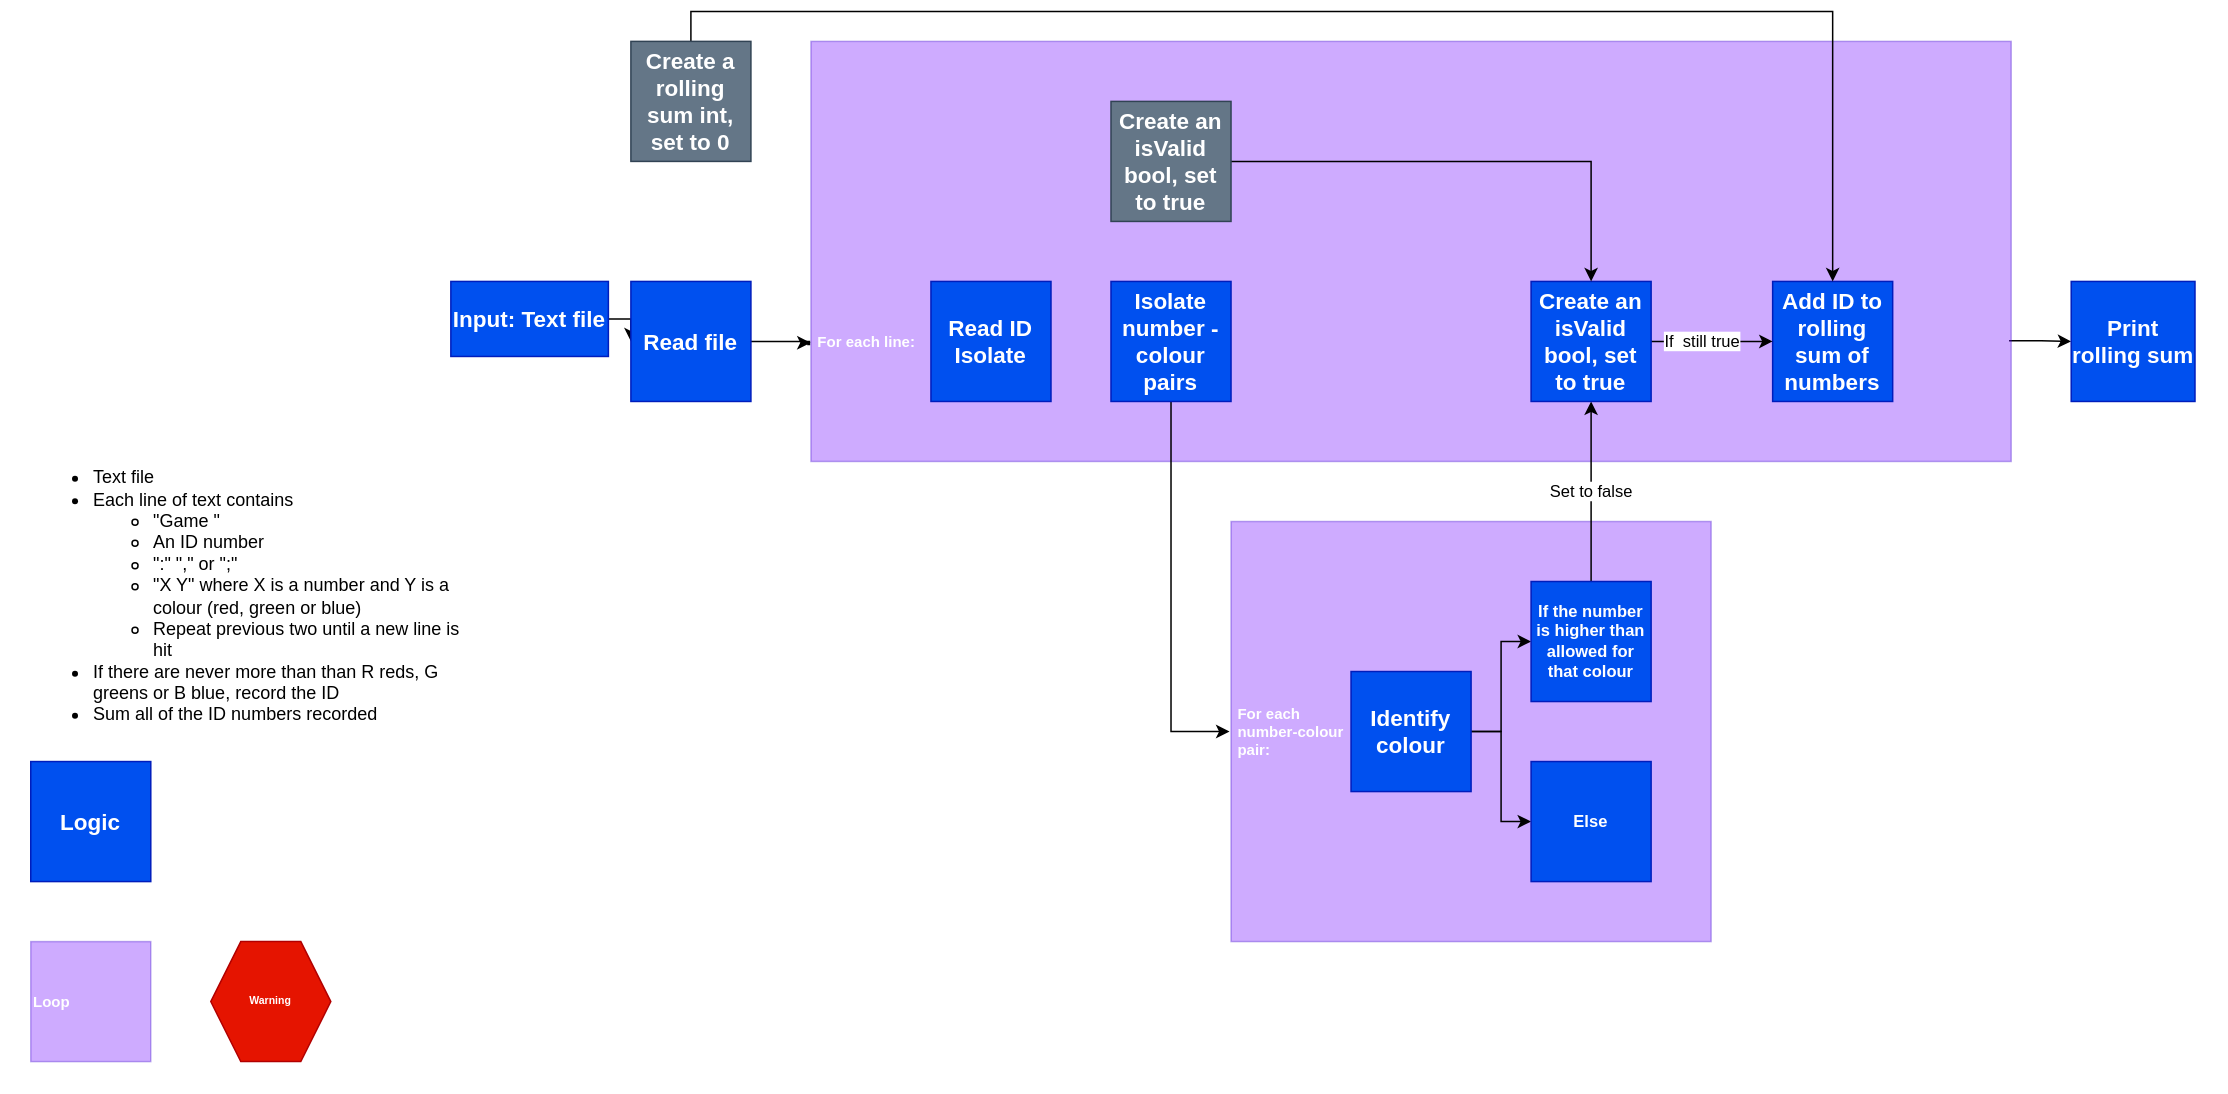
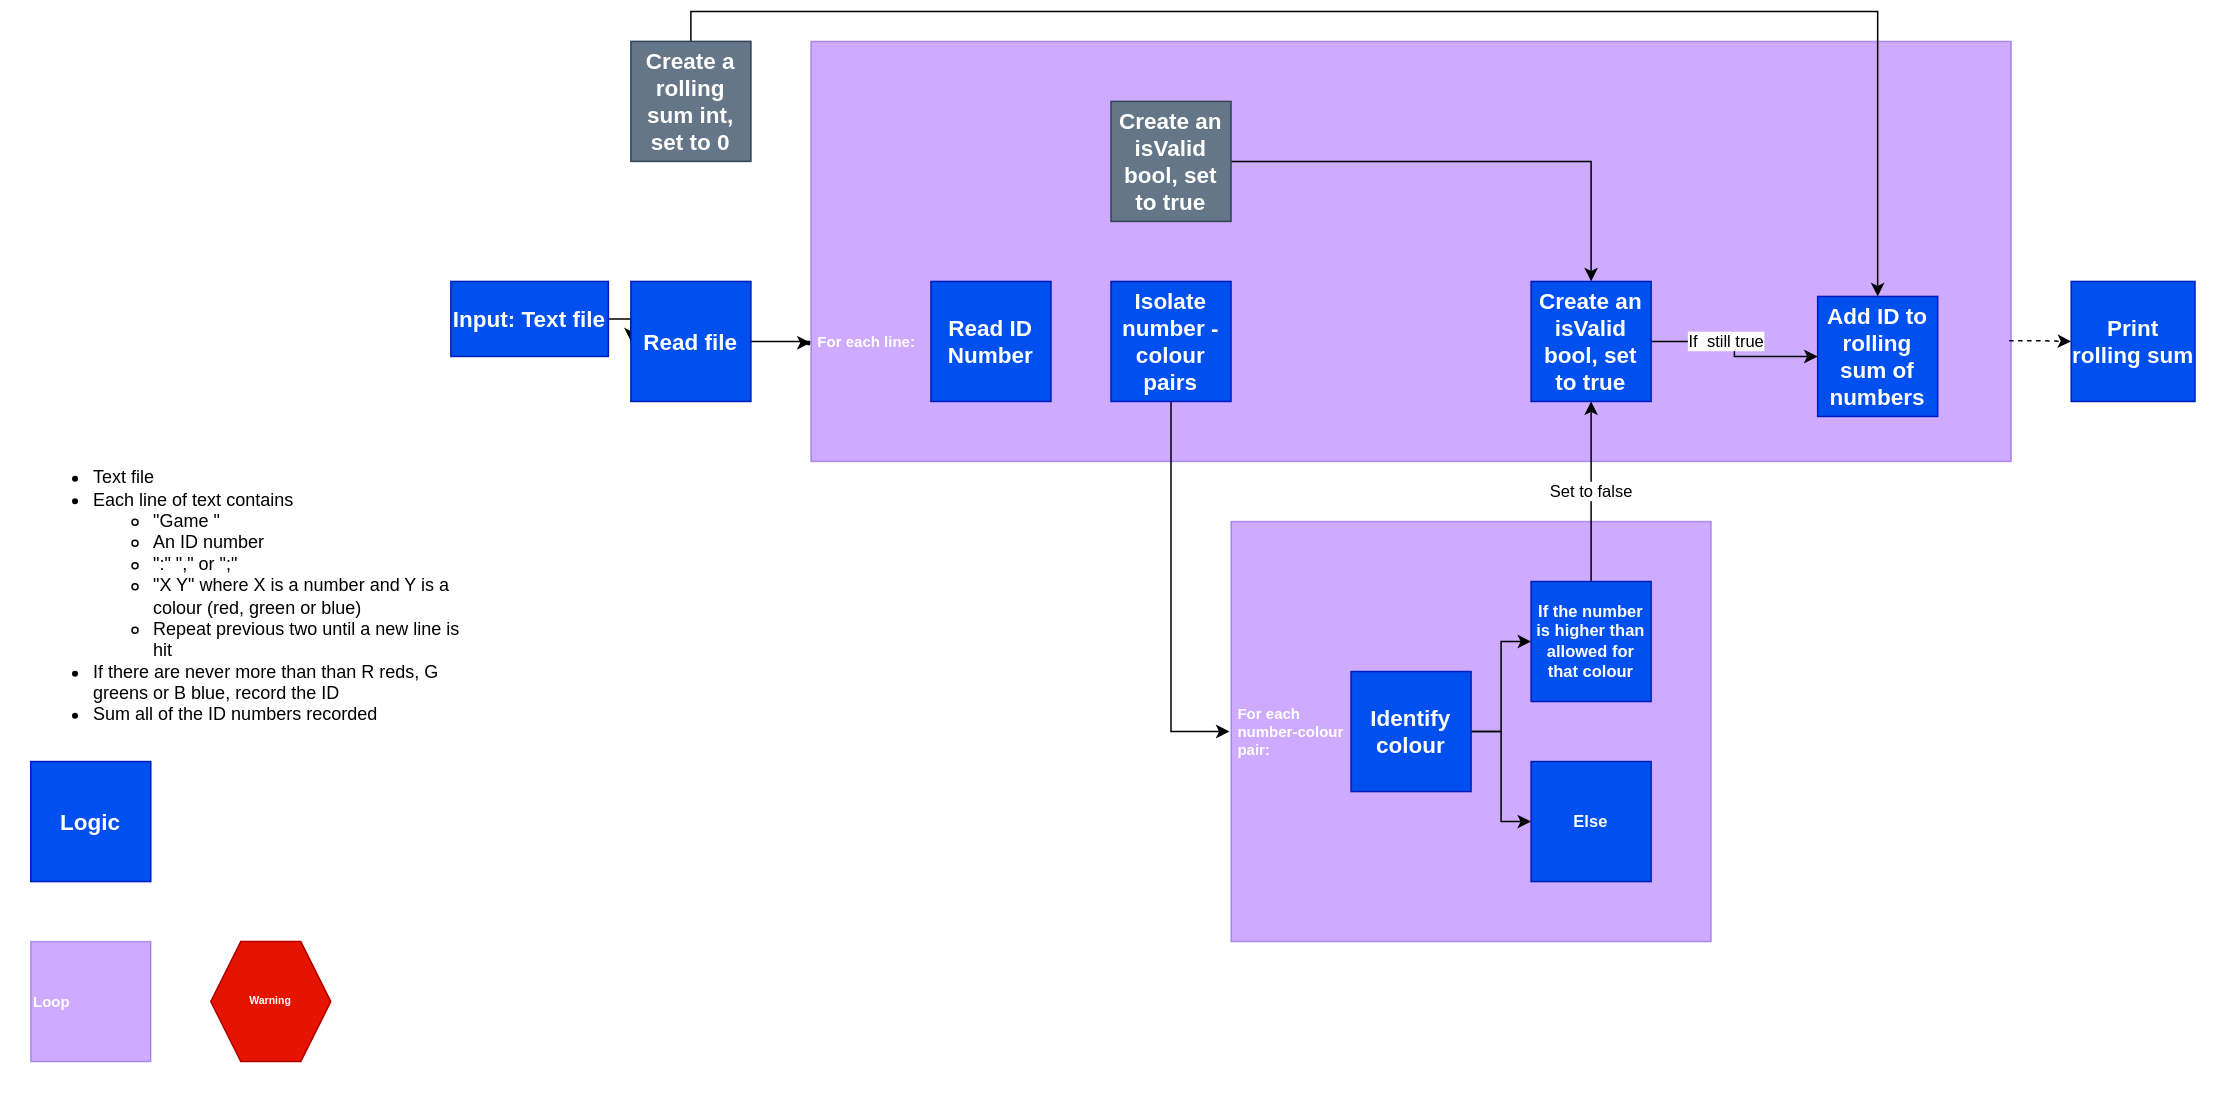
  <mxCell id="0" />
  <mxCell id="1" parent="0" />
  <mxCell id="2" value="&amp;nbsp;For each &lt;br&gt;&amp;nbsp;number-colour &lt;br&gt;&amp;nbsp;pair:" style="rounded=0;whiteSpace=wrap;html=1;fillColor=#6a00ff;fontColor=#ffffff;strokeColor=#3700CC;fontSize=10;fontStyle=1;align=left;opacity=33;perimeterSpacing=1;strokeWidth=1;" vertex="1" parent="1"><mxGeometry x="820" y="340" width="320" height="280" as="geometry" /></mxCell>
  <mxCell id="3" style="edgeStyle=orthogonalEdgeStyle;rounded=0;orthogonalLoop=1;jettySize=auto;html=1;exitX=1;exitY=0.5;exitDx=0;exitDy=0;entryX=0;entryY=0.5;entryDx=0;entryDy=0;" edge="1" parent="1" source="4" target="7"><mxGeometry relative="1" as="geometry" /></mxCell>
  <mxCell id="4" value="Input: Text file" style="rounded=0;whiteSpace=wrap;html=1;fillColor=#0050ef;fontColor=#ffffff;strokeColor=#001DBC;fontSize=15;fontStyle=1" vertex="1" parent="1"><mxGeometry x="300" y="180" width="105" height="50" as="geometry" /></mxCell>
  <mxCell id="5" value="&lt;div style=&quot;&quot;&gt;&lt;ul&gt;&lt;li&gt;&lt;span style=&quot;background-color: initial;&quot;&gt;Text file&lt;/span&gt;&lt;/li&gt;&lt;li&gt;Each line of text contains&amp;nbsp;&lt;/li&gt;&lt;ul&gt;&lt;li&gt;&quot;Game &quot;&lt;/li&gt;&lt;li&gt;An ID number&lt;/li&gt;&lt;li&gt;&quot;:&quot; &quot;,&quot; or &quot;;&quot;&lt;/li&gt;&lt;li&gt;&quot;X Y&quot; where X is a number and Y is a colour (red, green or blue)&lt;/li&gt;&lt;li&gt;Repeat previous two until a new line is hit&lt;/li&gt;&lt;/ul&gt;&lt;li&gt;If there are never more than than R reds, G greens or B blue, record the ID&amp;nbsp;&lt;/li&gt;&lt;li&gt;Sum all of the ID numbers recorded&lt;/li&gt;&lt;/ul&gt;&lt;/div&gt;" style="text;html=1;strokeColor=none;fillColor=none;align=left;verticalAlign=middle;whiteSpace=wrap;rounded=0;" vertex="1" parent="1"><mxGeometry x="20" y="300" width="300" height="180" as="geometry" /></mxCell>
  <mxCell id="6" style="edgeStyle=orthogonalEdgeStyle;rounded=0;orthogonalLoop=1;jettySize=auto;html=1;exitX=1;exitY=0.5;exitDx=0;exitDy=0;entryX=0.001;entryY=0.716;entryDx=0;entryDy=0;entryPerimeter=0;" edge="1" parent="1" source="7" target="9"><mxGeometry relative="1" as="geometry"><Array as="points"><mxPoint x="539" y="220" /><mxPoint x="539" y="222" /><mxPoint x="538" y="222" /><mxPoint x="538" y="221" /></Array></mxGeometry></mxCell>
  <mxCell id="7" value="Read file" style="rounded=0;whiteSpace=wrap;html=1;fillColor=#0050ef;fontColor=#ffffff;strokeColor=#001DBC;fontSize=15;fontStyle=1" vertex="1" parent="1"><mxGeometry x="420" y="180" width="80" height="80" as="geometry" /></mxCell>
- <mxCell id="8" value="" style="edgeStyle=orthogonalEdgeStyle;rounded=0;orthogonalLoop=1;jettySize=auto;html=1;exitX=0.997;exitY=0.711;exitDx=0;exitDy=0;exitPerimeter=0;" edge="1" parent="1" source="9" target="12"><mxGeometry relative="1" as="geometry"><mxPoint x="1301" y="220" as="sourcePoint" /></mxGeometry></mxCell>
+ <mxCell id="8" value="" style="edgeStyle=orthogonalEdgeStyle;rounded=0;orthogonalLoop=1;jettySize=auto;html=1;exitX=0.997;exitY=0.711;exitDx=0;exitDy=0;exitPerimeter=0;dashed=1;" edge="1" parent="1" source="9" target="12"><mxGeometry relative="1" as="geometry"><mxPoint x="1301" y="220" as="sourcePoint" /></mxGeometry></mxCell>
  <mxCell id="9" value="&lt;br&gt;&lt;br&gt;&lt;br&gt;&lt;br&gt;&lt;br&gt;&lt;br&gt;&lt;br&gt;&lt;br&gt;&lt;br&gt;&lt;br&gt;&amp;nbsp;For each line:" style="rounded=0;whiteSpace=wrap;html=1;fillColor=#6a00ff;fontColor=#ffffff;strokeColor=#3700CC;fontSize=10;fontStyle=1;align=left;opacity=33;perimeterSpacing=1;strokeWidth=1;" vertex="1" parent="1"><mxGeometry x="540" y="20" width="800" height="280" as="geometry" /></mxCell>
- <mxCell id="10" value="Read ID Isolate" style="rounded=0;whiteSpace=wrap;html=1;fillColor=#0050ef;fontColor=#ffffff;strokeColor=#001DBC;fontSize=15;fontStyle=1" vertex="1" parent="1"><mxGeometry x="620" y="180" width="80" height="80" as="geometry" /></mxCell>
- <mxCell id="11" value="Add ID to&lt;br&gt;rolling sum of numbers" style="rounded=0;whiteSpace=wrap;html=1;fillColor=#0050ef;fontColor=#ffffff;strokeColor=#001DBC;fontSize=15;fontStyle=1" vertex="1" parent="1"><mxGeometry x="1181" y="180" width="80" height="80" as="geometry" /></mxCell>
+ <mxCell id="10" value="Read ID Number" style="rounded=0;whiteSpace=wrap;html=1;fillColor=#0050ef;fontColor=#ffffff;strokeColor=#001DBC;fontSize=15;fontStyle=1" vertex="1" parent="1"><mxGeometry x="620" y="180" width="80" height="80" as="geometry" /></mxCell>
+ <mxCell id="11" value="Add ID to&lt;br&gt;rolling sum of numbers" style="rounded=0;whiteSpace=wrap;html=1;fillColor=#0050ef;fontColor=#ffffff;strokeColor=#001DBC;fontSize=15;fontStyle=1" vertex="1" parent="1"><mxGeometry x="1211" y="190" width="80" height="80" as="geometry" /></mxCell>
  <mxCell id="12" value="Print rolling sum" style="rounded=0;whiteSpace=wrap;html=1;fillColor=#0050ef;fontColor=#ffffff;strokeColor=#001DBC;fontSize=15;fontStyle=1" vertex="1" parent="1"><mxGeometry x="1380" y="180" width="82.5" height="80" as="geometry" /></mxCell>
  <mxCell id="13" style="edgeStyle=orthogonalEdgeStyle;rounded=0;orthogonalLoop=1;jettySize=auto;html=1;exitX=0.5;exitY=1;exitDx=0;exitDy=0;entryX=0;entryY=0.5;entryDx=0;entryDy=0;" edge="1" parent="1" source="14" target="2"><mxGeometry relative="1" as="geometry" /></mxCell>
  <mxCell id="14" value="Isolate number - colour pairs" style="rounded=0;whiteSpace=wrap;html=1;fillColor=#0050ef;fontColor=#ffffff;strokeColor=#001DBC;fontSize=15;fontStyle=1" vertex="1" parent="1"><mxGeometry x="740" y="180" width="80" height="80" as="geometry" /></mxCell>
  <mxCell id="15" style="edgeStyle=orthogonalEdgeStyle;rounded=0;orthogonalLoop=1;jettySize=auto;html=1;exitX=1;exitY=0.5;exitDx=0;exitDy=0;entryX=0;entryY=0.5;entryDx=0;entryDy=0;" edge="1" parent="1" source="17" target="19"><mxGeometry relative="1" as="geometry" /></mxCell>
  <mxCell id="16" style="edgeStyle=orthogonalEdgeStyle;rounded=0;orthogonalLoop=1;jettySize=auto;html=1;exitX=1;exitY=0.5;exitDx=0;exitDy=0;entryX=0;entryY=0.5;entryDx=0;entryDy=0;" edge="1" parent="1" source="17" target="22"><mxGeometry relative="1" as="geometry" /></mxCell>
  <mxCell id="17" value="Identify colour" style="rounded=0;whiteSpace=wrap;html=1;fillColor=#0050ef;fontColor=#ffffff;strokeColor=#001DBC;fontSize=15;fontStyle=1" vertex="1" parent="1"><mxGeometry x="900" y="440" width="80" height="80" as="geometry" /></mxCell>
  <mxCell id="18" value="Set to false" style="edgeStyle=orthogonalEdgeStyle;rounded=0;orthogonalLoop=1;jettySize=auto;html=1;exitX=0.5;exitY=0;exitDx=0;exitDy=0;entryX=0.5;entryY=1;entryDx=0;entryDy=0;" edge="1" parent="1" source="19" target="21"><mxGeometry relative="1" as="geometry" /></mxCell>
  <mxCell id="19" value="If the number is higher than allowed for that colour" style="rounded=0;whiteSpace=wrap;html=1;fillColor=#0050ef;fontColor=#ffffff;strokeColor=#001DBC;fontSize=11;fontStyle=1" vertex="1" parent="1"><mxGeometry x="1020" y="380" width="80" height="80" as="geometry" /></mxCell>
  <mxCell id="20" value="If&amp;nbsp; still true" style="edgeStyle=orthogonalEdgeStyle;rounded=0;orthogonalLoop=1;jettySize=auto;html=1;exitX=1;exitY=0.5;exitDx=0;exitDy=0;" edge="1" parent="1" source="21" target="11"><mxGeometry x="-0.17" relative="1" as="geometry"><mxPoint x="1220" y="220" as="targetPoint" /><mxPoint as="offset" /></mxGeometry></mxCell>
  <mxCell id="21" value="Create an isValid bool, set to true" style="rounded=0;whiteSpace=wrap;html=1;fillColor=#0050ef;fontColor=#ffffff;strokeColor=#001DBC;fontSize=15;fontStyle=1" vertex="1" parent="1"><mxGeometry x="1020" y="180" width="80" height="80" as="geometry" /></mxCell>
  <mxCell id="22" value="Else" style="rounded=0;whiteSpace=wrap;html=1;fillColor=#0050ef;fontColor=#ffffff;strokeColor=#001DBC;fontSize=11;fontStyle=1" vertex="1" parent="1"><mxGeometry x="1020" y="500" width="80" height="80" as="geometry" /></mxCell>
  <mxCell id="23" style="edgeStyle=orthogonalEdgeStyle;rounded=0;orthogonalLoop=1;jettySize=auto;html=1;exitX=0.5;exitY=0;exitDx=0;exitDy=0;entryX=0.5;entryY=0;entryDx=0;entryDy=0;" edge="1" parent="1" source="24" target="11"><mxGeometry relative="1" as="geometry" /></mxCell>
  <mxCell id="24" value="Create a rolling sum int, set to 0" style="rounded=0;whiteSpace=wrap;html=1;fillColor=#647687;fontColor=#ffffff;strokeColor=#314354;fontSize=15;fontStyle=1" vertex="1" parent="1"><mxGeometry x="420" y="20" width="80" height="80" as="geometry" /></mxCell>
  <mxCell id="25" style="edgeStyle=orthogonalEdgeStyle;rounded=0;orthogonalLoop=1;jettySize=auto;html=1;exitX=1;exitY=0.5;exitDx=0;exitDy=0;entryX=0.5;entryY=0;entryDx=0;entryDy=0;" edge="1" parent="1" source="26" target="21"><mxGeometry relative="1" as="geometry" /></mxCell>
  <mxCell id="26" value="Create an isValid bool, set to true" style="rounded=0;whiteSpace=wrap;html=1;fillColor=#647687;fontColor=#ffffff;strokeColor=#314354;fontSize=15;fontStyle=1" vertex="1" parent="1"><mxGeometry x="740" y="60" width="80" height="80" as="geometry" /></mxCell>
  <mxCell id="27" value="Logic" style="rounded=0;whiteSpace=wrap;html=1;fillColor=#0050ef;fontColor=#ffffff;strokeColor=#001DBC;fontSize=15;fontStyle=1" vertex="1" parent="1"><mxGeometry x="20" y="500" width="80" height="80" as="geometry" /></mxCell>
  <mxCell id="28" value="Loop" style="rounded=0;whiteSpace=wrap;html=1;fillColor=#6a00ff;fontColor=#ffffff;strokeColor=#3700CC;fontSize=10;fontStyle=1;align=left;opacity=33;perimeterSpacing=1;strokeWidth=1;" vertex="1" parent="1"><mxGeometry x="20" y="620" width="80" height="80" as="geometry" /></mxCell>
  <mxCell id="29" value="Warning" style="shape=hexagon;perimeter=hexagonPerimeter2;whiteSpace=wrap;html=1;fixedSize=1;fillColor=#e51400;fontColor=#ffffff;strokeColor=#B20000;fontStyle=1;fontSize=7;" vertex="1" parent="1"><mxGeometry x="140" y="620" width="80" height="80" as="geometry" /></mxCell>
